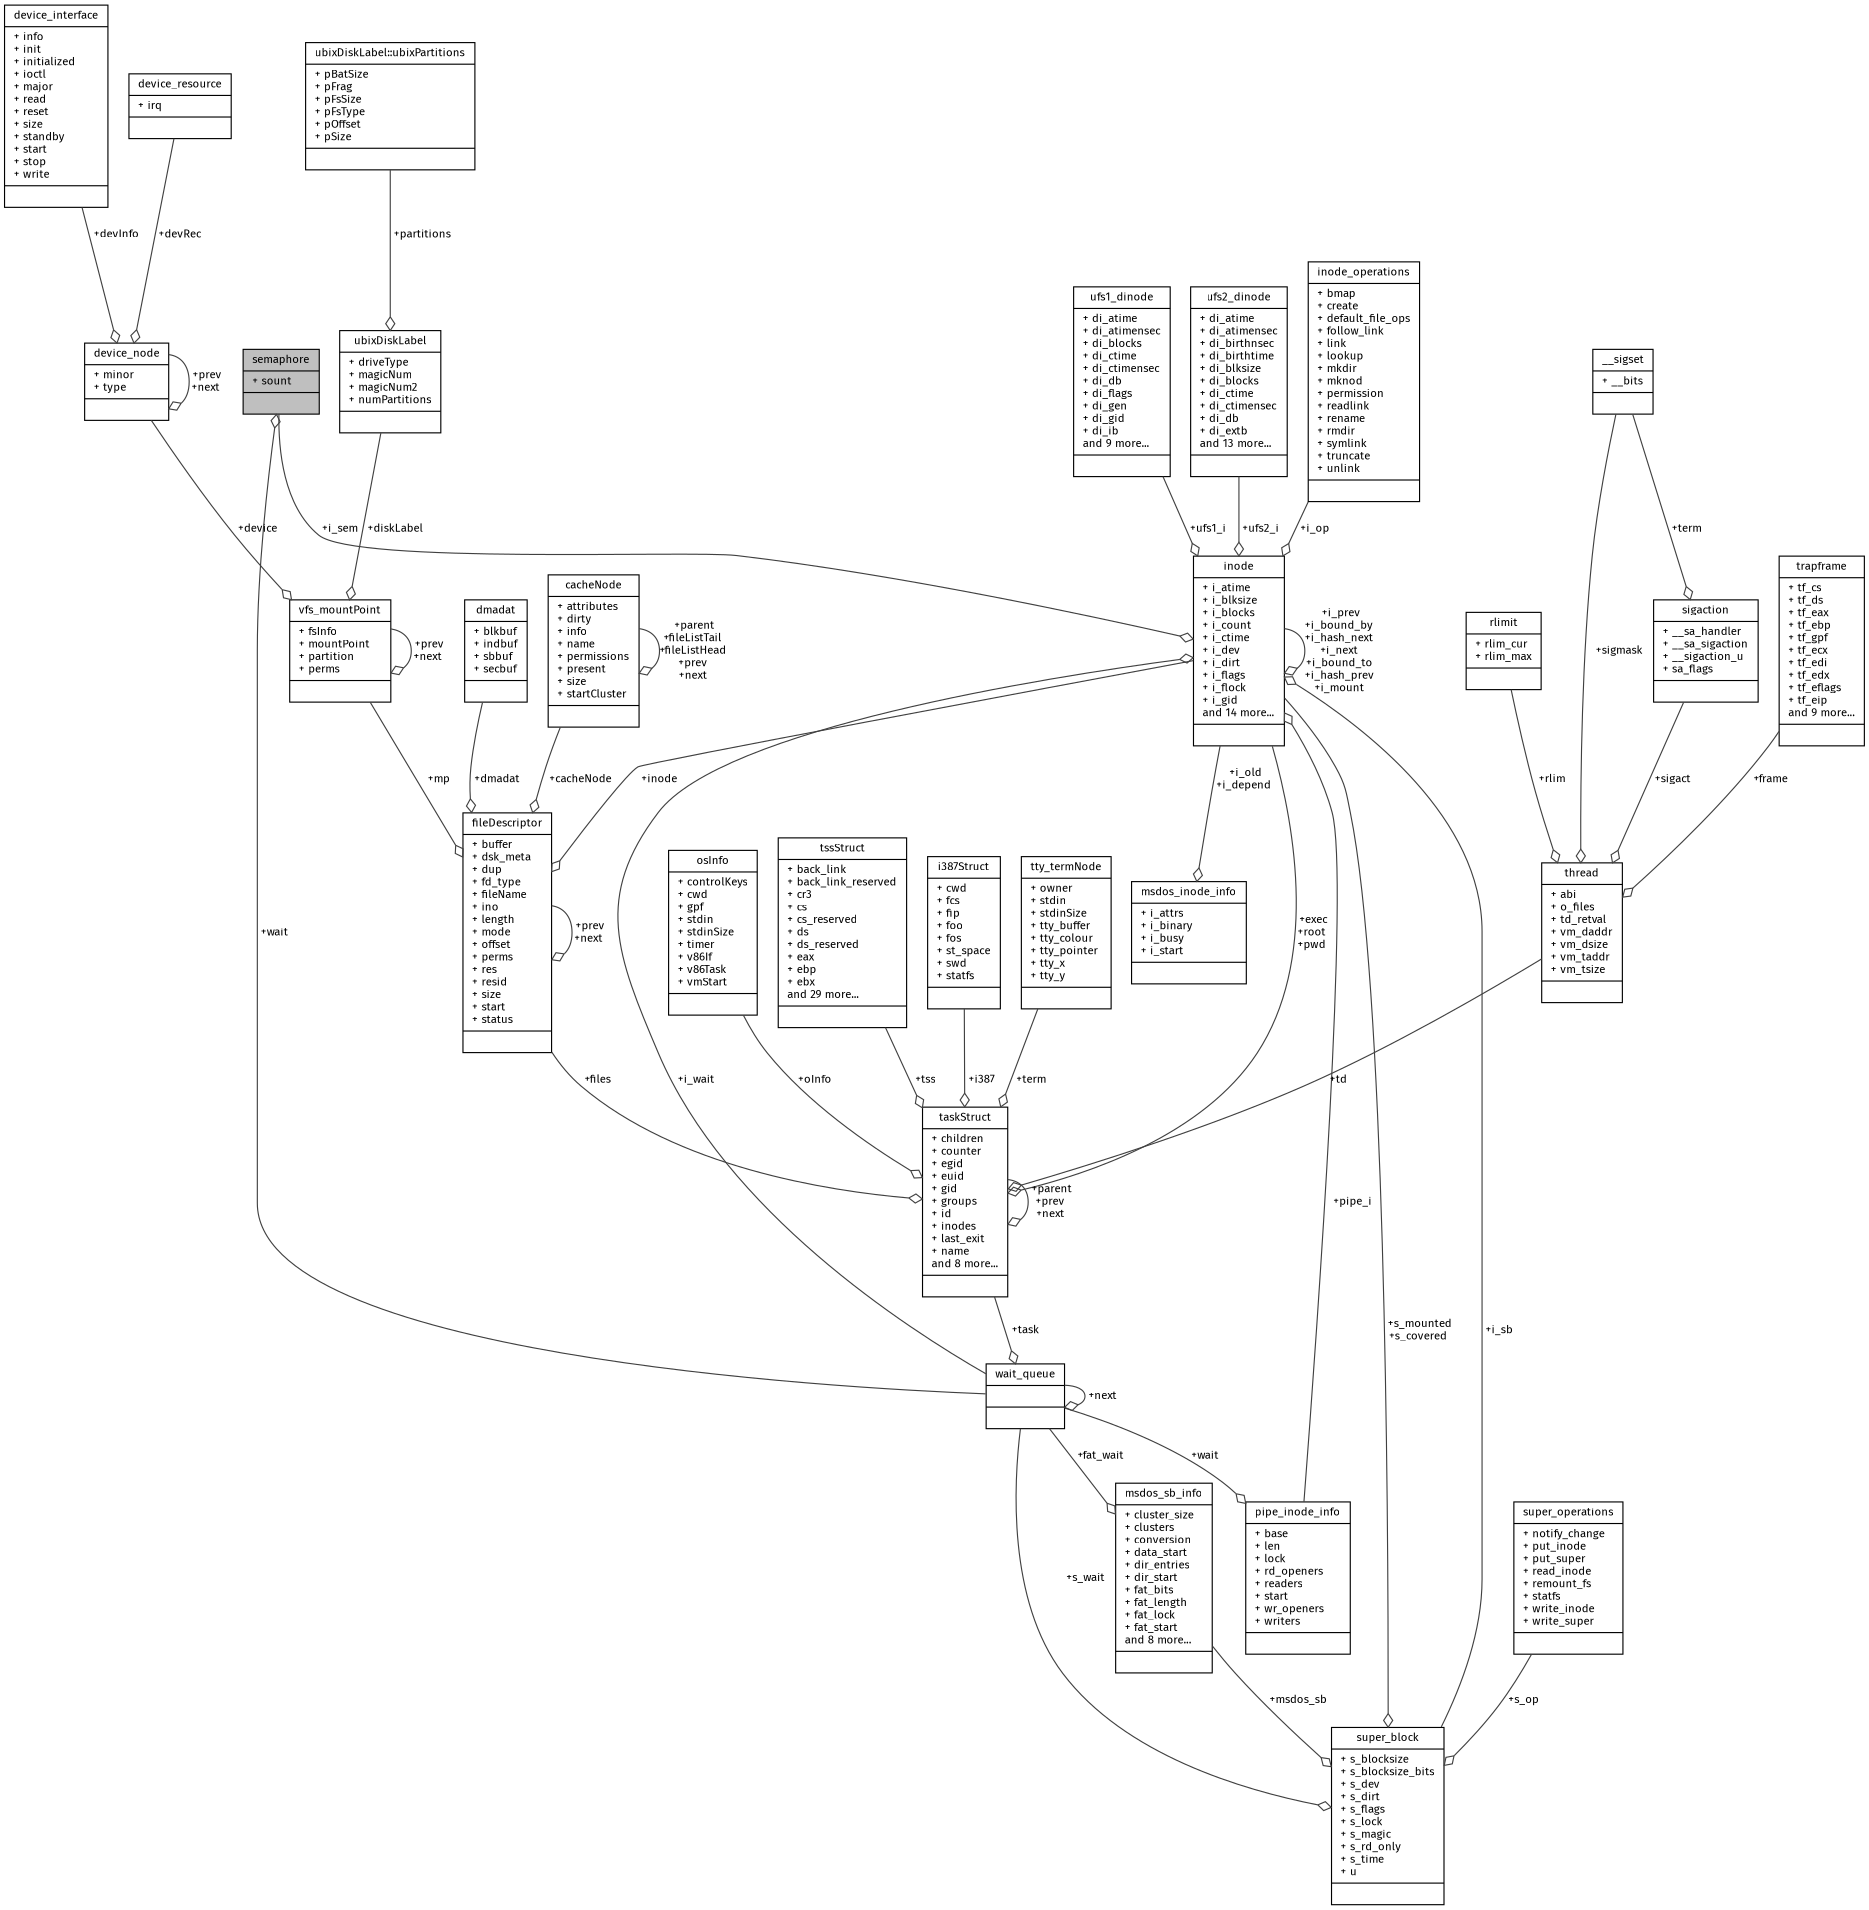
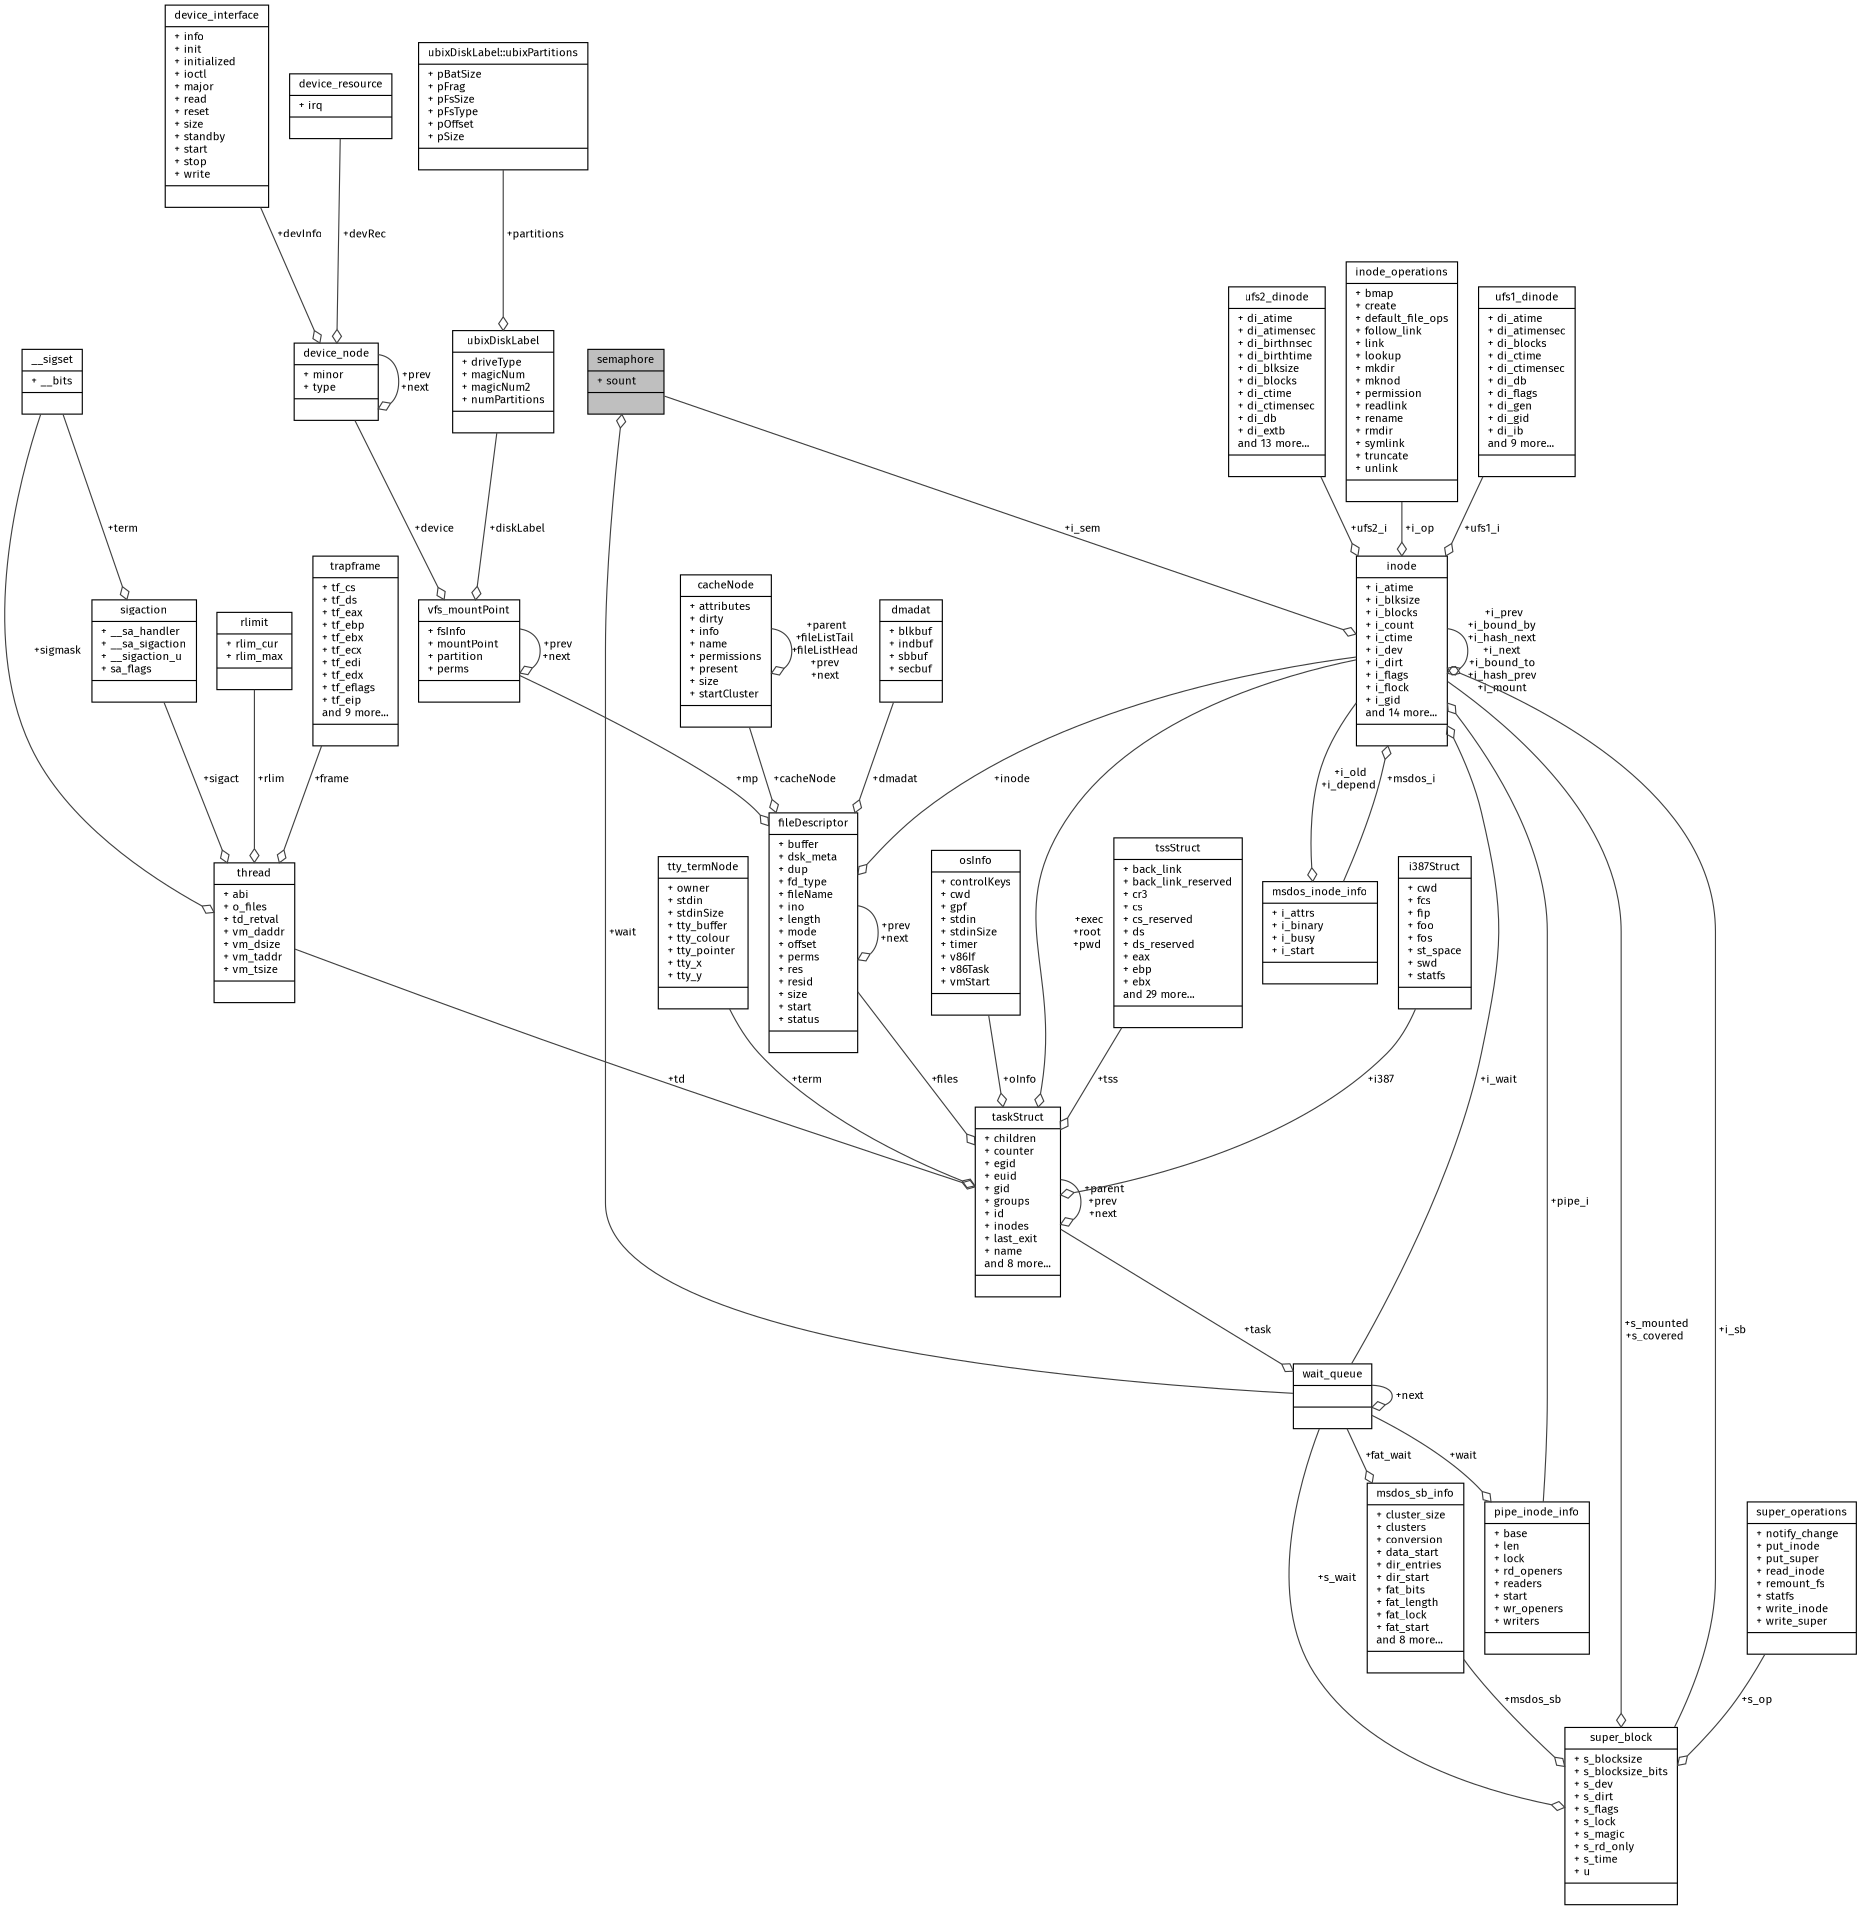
  digraph {
    fontname="Fira Sans"
    node [color=black fillcolor=white fontname="Fira Sans" fontsize=10 shape=record style=filled]
    edge [arrowhead=odiamond color=grey25 fontname="Fira Sans" fontsize=10 labelfontname=Helvetica labelfontsize=10 style=solid]
    n1 [fillcolor=grey75 fontcolor=black height=0.2 label="{semaphore\n|+ sount\l|}" width=0.4]
    n2 [height=0.2 label="{inode\n|+ i_atime\l+ i_blksize\l+ i_blocks\l+ i_count\l+ i_ctime\l+ i_dev\l+ i_dirt\l+ i_flags\l+ i_flock\l+ i_gid\land 14 more...\l|}" width=0.4]
    n3 [height=0.2 label="{super_block\n|+ s_blocksize\l+ s_blocksize_bits\l+ s_dev\l+ s_dirt\l+ s_flags\l+ s_lock\l+ s_magic\l+ s_rd_only\l+ s_time\l+ u\l|}" width=0.4]
    n4 [height=0.2 label="{taskStruct\n|+ children\l+ counter\l+ egid\l+ euid\l+ gid\l+ groups\l+ id\l+ inodes\l+ last_exit\l+ name\land 8 more...\l|}" width=0.4]
    n5 [height=0.2 label="{msdos_inode_info\n|+ i_attrs\l+ i_binary\l+ i_busy\l+ i_start\l|}" width=0.4]
    n6 [height=0.2 label="{fileDescriptor\n|+ buffer\l+ dsk_meta\l+ dup\l+ fd_type\l+ fileName\l+ ino\l+ length\l+ mode\l+ offset\l+ perms\l+ res\l+ resid\l+ size\l+ start\l+ status\l|}" width=0.4]
    n7 [height=0.2 label="{wait_queue\n||}" width=0.4]
    n8 [height=0.2 label="{msdos_sb_info\n|+ cluster_size\l+ clusters\l+ conversion\l+ data_start\l+ dir_entries\l+ dir_start\l+ fat_bits\l+ fat_length\l+ fat_lock\l+ fat_start\land 8 more...\l|}" width=0.4]
    n9 [height=0.2 label="{pipe_inode_info\n|+ base\l+ len\l+ lock\l+ rd_openers\l+ readers\l+ start\l+ wr_openers\l+ writers\l|}" width=0.4]
    n10 [height=0.2 label="{super_operations\n|+ notify_change\l+ put_inode\l+ put_super\l+ read_inode\l+ remount_fs\l+ statfs\l+ write_inode\l+ write_super\l|}" width=0.4]
    n11 [height=0.2 label="{ufs2_dinode\n|+ di_atime\l+ di_atimensec\l+ di_birthnsec\l+ di_birthtime\l+ di_blksize\l+ di_blocks\l+ di_ctime\l+ di_ctimensec\l+ di_db\l+ di_extb\land 13 more...\l|}" width=0.4]
    n12 [height=0.2 label="{inode_operations\n|+ bmap\l+ create\l+ default_file_ops\l+ follow_link\l+ link\l+ lookup\l+ mkdir\l+ mknod\l+ permission\l+ readlink\l+ rename\l+ rmdir\l+ symlink\l+ truncate\l+ unlink\l|}" width=0.4]
    n13 [height=0.2 label="{ufs1_dinode\n|+ di_atime\l+ di_atimensec\l+ di_blocks\l+ di_ctime\l+ di_ctimensec\l+ di_db\l+ di_flags\l+ di_gen\l+ di_gid\l+ di_ib\land 9 more...\l|}" width=0.4]
    n14 [height=0.2 label="{i387Struct\n|+ cwd\l+ fcs\l+ fip\l+ foo\l+ fos\l+ st_space\l+ swd\l+ statfs\l|}" width=0.4]
    n15 [height=0.2 label="{thread\n|+ abi\l+ o_files\l+ td_retval\l+ vm_daddr\l+ vm_dsize\l+ vm_taddr\l+ vm_tsize\l|}" width=0.4]
-   n16 [height=0.2 label="{trapframe\n|+ tf_cs\l+ tf_ds\l+ tf_eax\l+ tf_ebp\l+ tf_gpf\l+ tf_ecx\l+ tf_edi\l+ tf_edx\l+ tf_eflags\l+ tf_eip\land 9 more...\l|}" width=0.4]
+   n16 [height=0.2 label="{trapframe\n|+ tf_cs\l+ tf_ds\l+ tf_eax\l+ tf_ebp\l+ tf_ebx\l+ tf_ecx\l+ tf_edi\l+ tf_edx\l+ tf_eflags\l+ tf_eip\land 9 more...\l|}" width=0.4]
    n17 [height=0.2 label="{__sigset\n|+ __bits\l|}" width=0.4]
    n18 [height=0.2 label="{sigaction\n|+ __sa_handler\l+ __sa_sigaction\l+ __sigaction_u\l+ sa_flags\l|}" width=0.4]
    n19 [height=0.2 label="{rlimit\n|+ rlim_cur\l+ rlim_max\l|}" width=0.4]
    n20 [height=0.2 label="{cacheNode\n|+ attributes\l+ dirty\l+ info\l+ name\l+ permissions\l+ present\l+ size\l+ startCluster\l|}" width=0.4]
    n21 [height=0.2 label="{dmadat\n|+ blkbuf\l+ indbuf\l+ sbbuf\l+ secbuf\l|}" width=0.4]
    n22 [height=0.2 label="{vfs_mountPoint\n|+ fsInfo\l+ mountPoint\l+ partition\l+ perms\l|}" width=0.4]
    n23 [height=0.2 label="{ubixDiskLabel\n|+ driveType\l+ magicNum\l+ magicNum2\l+ numPartitions\l|}" width=0.4]
    n24 [height=0.2 label="{ubixDiskLabel::ubixPartitions\n|+ pBatSize\l+ pFrag\l+ pFsSize\l+ pFsType\l+ pOffset\l+ pSize\l|}" width=0.4]
    n25 [height=0.2 label="{device_node\n|+ minor\l+ type\l|}" width=0.4]
    n26 [height=0.2 label="{device_resource\n|+ irq\l|}" width=0.4]
    n27 [height=0.2 label="{device_interface\n|+ info\l+ init\l+ initialized\l+ ioctl\l+ major\l+ read\l+ reset\l+ size\l+ standby\l+ start\l+ stop\l+ write\l|}" width=0.4]
    n28 [height=0.2 label="{tty_termNode\n|+ owner\l+ stdin\l+ stdinSize\l+ tty_buffer\l+ tty_colour\l+ tty_pointer\l+ tty_x\l+ tty_y\l|}" width=0.4]
    n29 [height=0.2 label="{osInfo\n|+ controlKeys\l+ cwd\l+ gpf\l+ stdin\l+ stdinSize\l+ timer\l+ v86If\l+ v86Task\l+ vmStart\l|}" width=0.4]
    n30 [height=0.2 label="{tssStruct\n|+ back_link\l+ back_link_reserved\l+ cr3\l+ cs\l+ cs_reserved\l+ ds\l+ ds_reserved\l+ eax\l+ ebp\l+ ebx\land 29 more...\l|}" width=0.4]
    n1 -> n2 [label=" +i_sem"]
    n2 -> n2 [label=" +i_prev\n+i_bound_by\n+i_hash_next\n+i_next\n+i_bound_to\n+i_hash_prev\n+i_mount"]
    n2 -> n3 [label=" +s_mounted\n+s_covered"]
    n2 -> n4 [label=" +exec\n+root\n+pwd"]
    n2 -> n5 [label=" +i_old\n+i_depend"]
    n2 -> n6 [label=" +inode"]
    n3 -> n2 [label=" +i_sb"]
    n4 -> n4 [label=" +parent\n+prev\n+next"]
    n4 -> n7 [label=" +task"]
+   n5 -> n2 [label=" +msdos_i"]
    n6 -> n4 [label=" +files"]
    n6 -> n6 [label=" +prev\n+next"]
    n7 -> n1 [label=" +wait"]
    n7 -> n2 [label=" +i_wait"]
    n7 -> n3 [label=" +s_wait"]
    n7 -> n7 [label=" +next"]
    n7 -> n8 [label=" +fat_wait"]
    n7 -> n9 [label=" +wait"]
    n8 -> n3 [label=" +msdos_sb"]
    n9 -> n2 [label=" +pipe_i"]
    n10 -> n3 [label=" +s_op"]
    n11 -> n2 [label=" +ufs2_i"]
    n12 -> n2 [label=" +i_op"]
    n13 -> n2 [label=" +ufs1_i"]
    n14 -> n4 [label=" +i387"]
    n15 -> n4 [label=" +td"]
    n16 -> n15 [label=" +frame"]
    n17 -> n15 [label=" +sigmask"]
    n17 -> n18 [label=" +term"]
    n18 -> n15 [label=" +sigact"]
    n19 -> n15 [label=" +rlim"]
    n20 -> n6 [label=" +cacheNode"]
    n20 -> n20 [label=" +parent\n+fileListTail\n+fileListHead\n+prev\n+next"]
    n21 -> n6 [label=" +dmadat"]
    n22 -> n6 [label=" +mp"]
    n22 -> n22 [label=" +prev\n+next"]
    n23 -> n22 [label=" +diskLabel"]
    n24 -> n23 [label=" +partitions"]
    n25 -> n22 [label=" +device"]
    n25 -> n25 [label=" +prev\n+next"]
    n26 -> n25 [label=" +devRec"]
    n27 -> n25 [label=" +devInfo"]
    n28 -> n4 [label=" +term"]
    n29 -> n4 [label=" +oInfo"]
    n30 -> n4 [label=" +tss"]
  }
